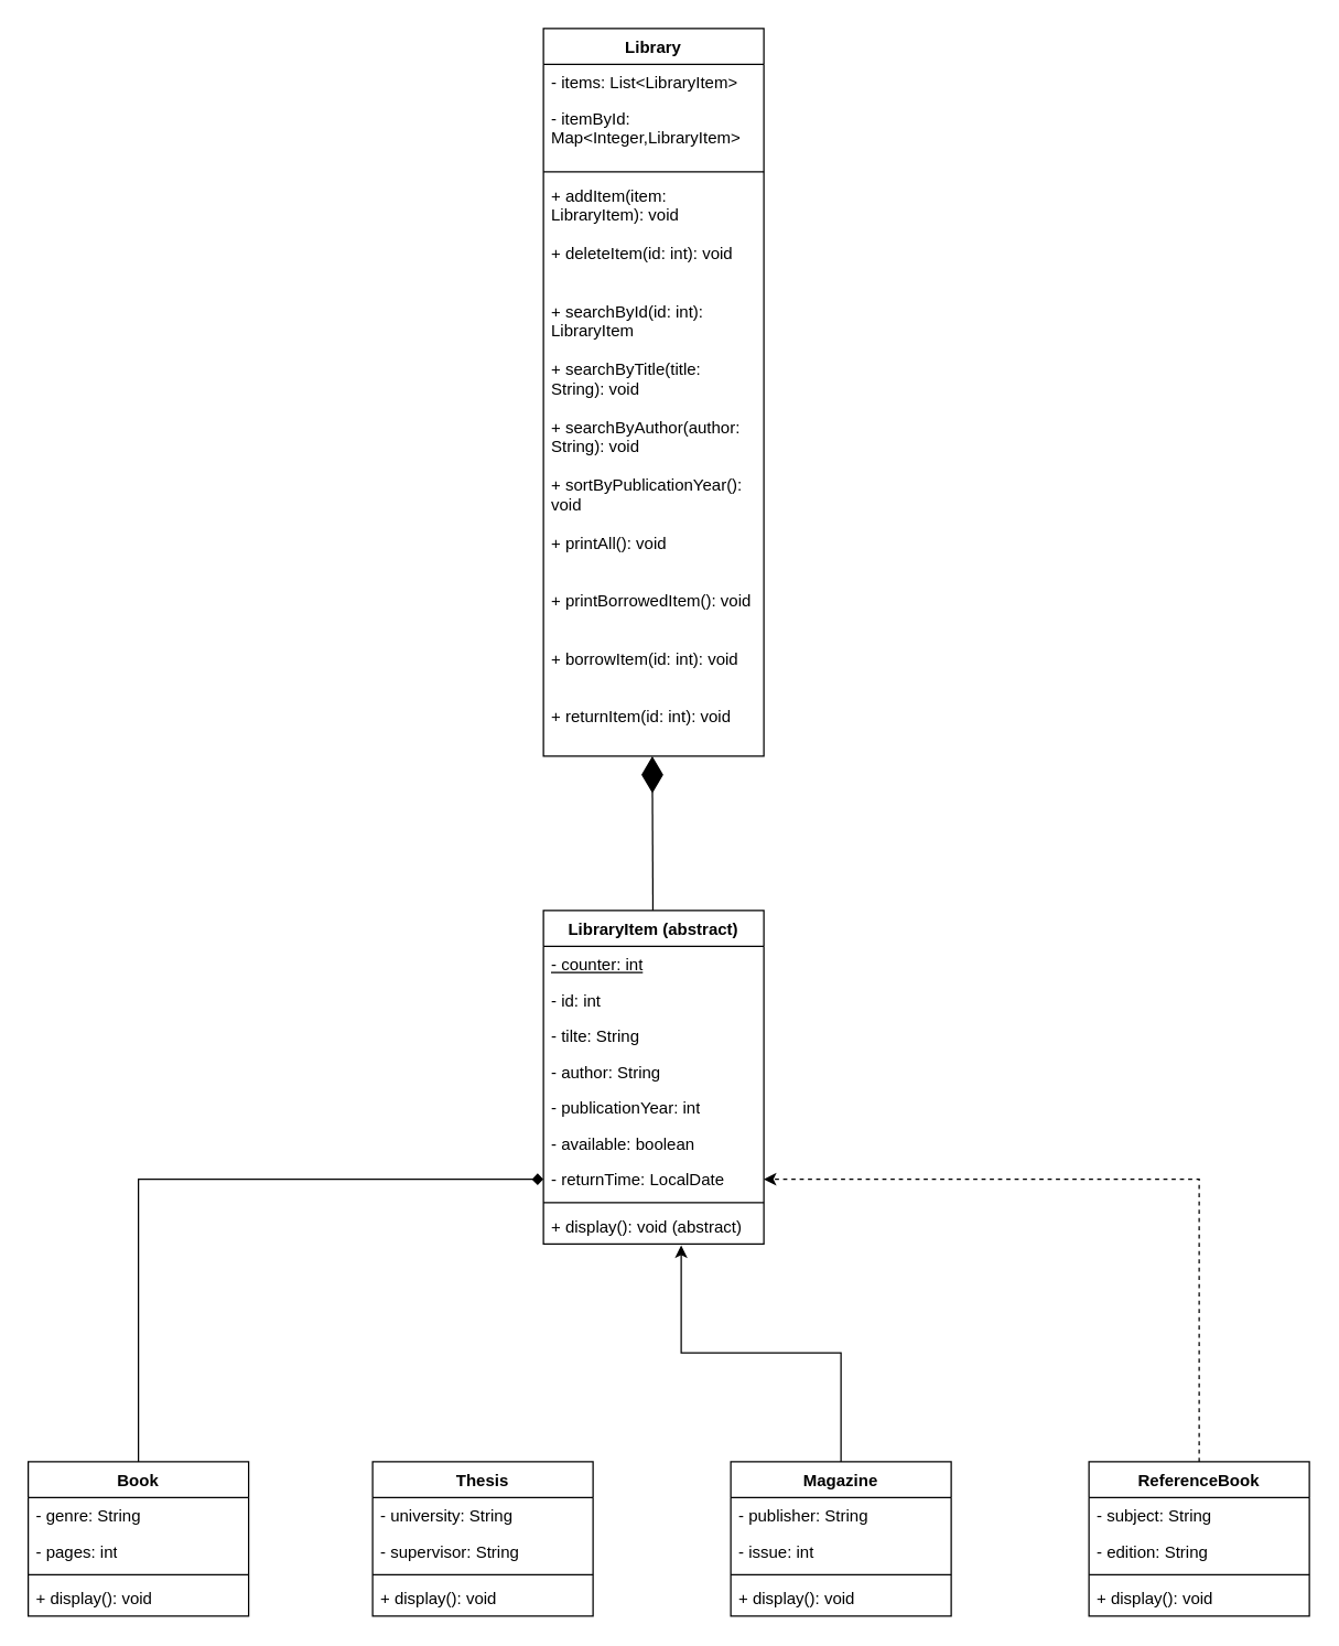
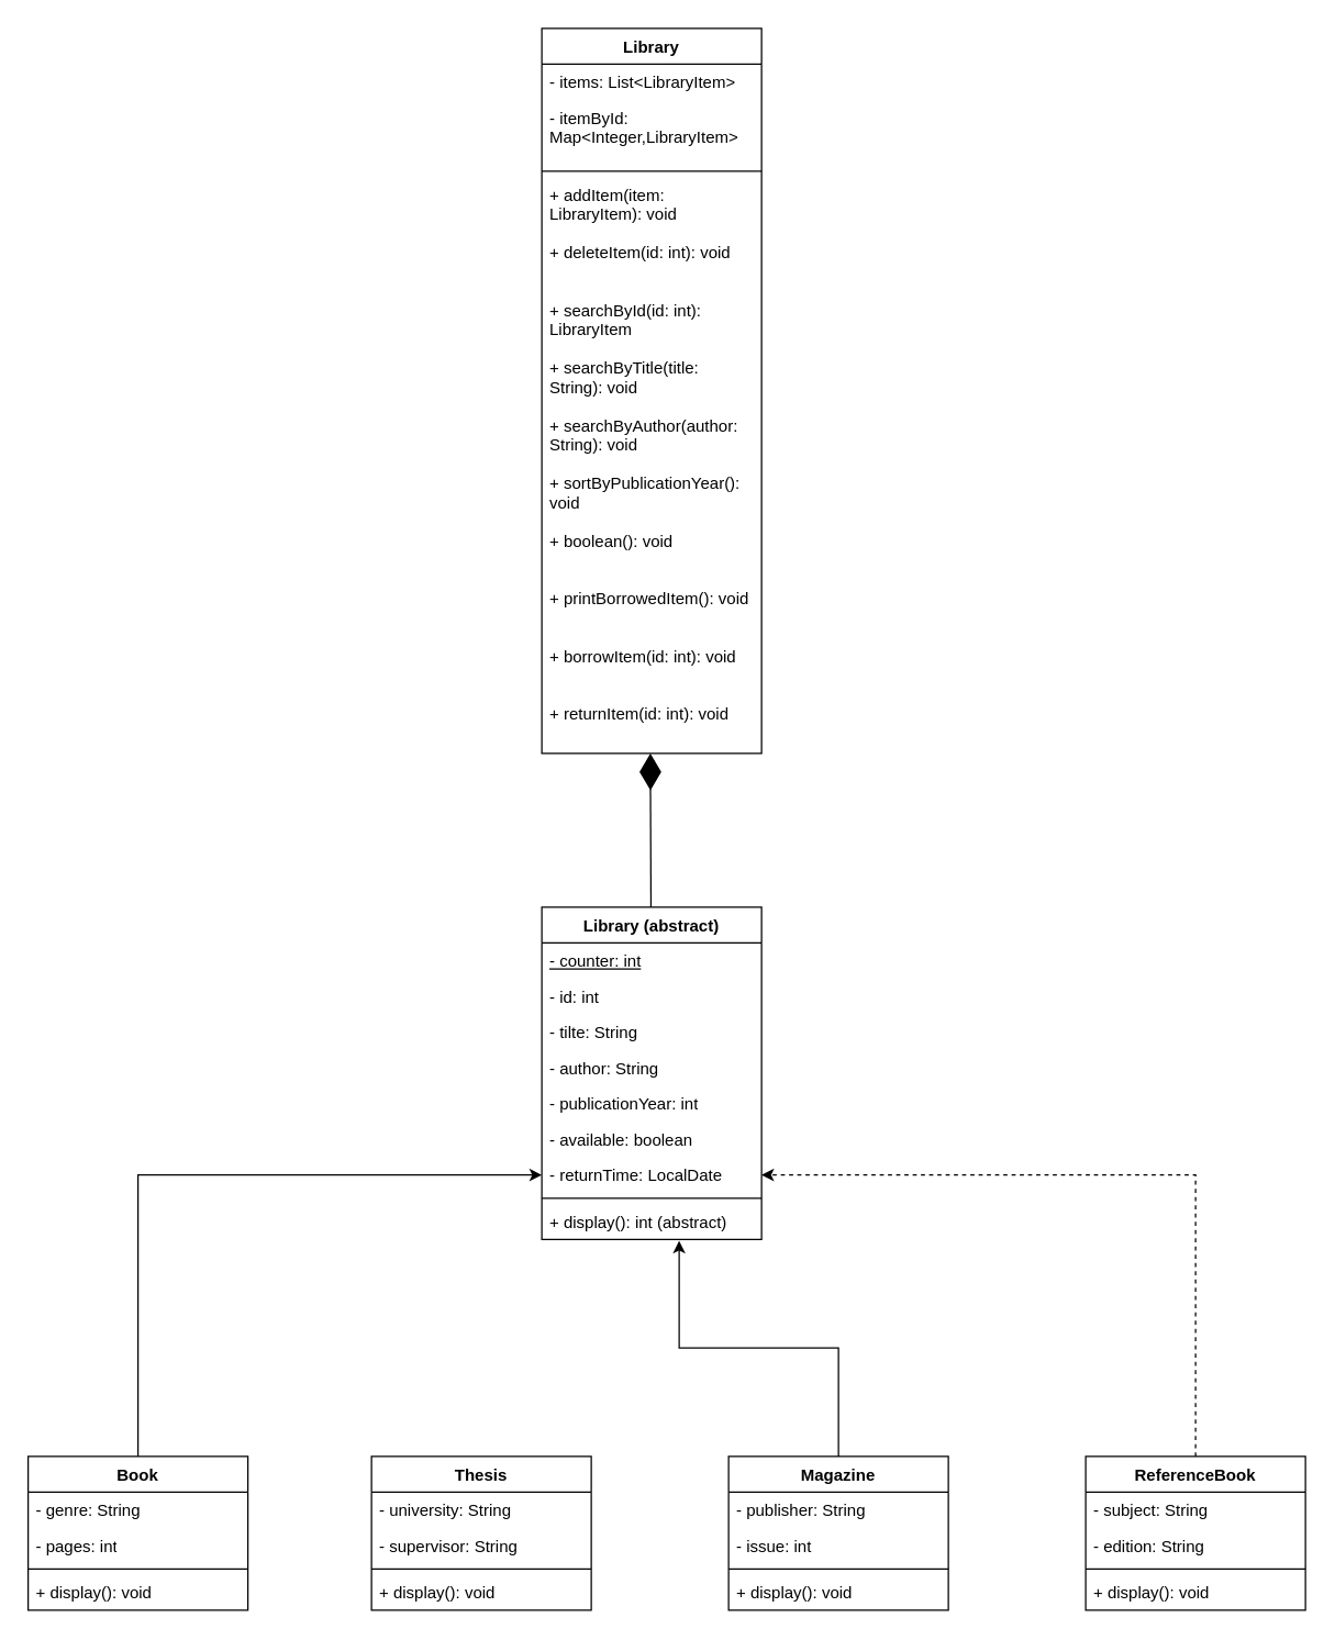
  <mxCell id="0" />
  <mxCell id="1" parent="0" />
- <mxCell id="2" value="LibraryItem (abstract)" style="swimlane;fontStyle=1;align=center;verticalAlign=top;childLayout=stackLayout;horizontal=1;startSize=26;horizontalStack=0;resizeParent=1;resizeParentMax=0;resizeLast=0;collapsible=1;marginBottom=0;whiteSpace=wrap;html=1;" vertex="1" parent="1"><mxGeometry x="394" y="660" width="160" height="242" as="geometry" /></mxCell>
+ <mxCell id="2" value="Library (abstract)" style="swimlane;fontStyle=1;align=center;verticalAlign=top;childLayout=stackLayout;horizontal=1;startSize=26;horizontalStack=0;resizeParent=1;resizeParentMax=0;resizeLast=0;collapsible=1;marginBottom=0;whiteSpace=wrap;html=1;" vertex="1" parent="1"><mxGeometry x="394" y="660" width="160" height="242" as="geometry" /></mxCell>
  <mxCell id="3" value="" style="endArrow=diamondThin;endFill=1;endSize=24;html=1;rounded=0;" edge="1" parent="2" source="2"><mxGeometry width="160" relative="1" as="geometry"><mxPoint x="79" y="78" as="sourcePoint" /><mxPoint x="79" y="-112" as="targetPoint" /></mxGeometry></mxCell>
  <mxCell id="4" value="&lt;u&gt;- counter: int&lt;/u&gt;" style="text;strokeColor=none;fillColor=none;align=left;verticalAlign=top;spacingLeft=4;spacingRight=4;overflow=hidden;rotatable=0;points=[[0,0.5],[1,0.5]];portConstraint=eastwest;whiteSpace=wrap;html=1;" vertex="1" parent="2"><mxGeometry y="26" width="160" height="26" as="geometry" /></mxCell>
  <mxCell id="5" value="- id: int" style="text;strokeColor=none;fillColor=none;align=left;verticalAlign=top;spacingLeft=4;spacingRight=4;overflow=hidden;rotatable=0;points=[[0,0.5],[1,0.5]];portConstraint=eastwest;whiteSpace=wrap;html=1;" vertex="1" parent="2"><mxGeometry y="52" width="160" height="26" as="geometry" /></mxCell>
  <mxCell id="6" value="- tilte: String" style="text;strokeColor=none;fillColor=none;align=left;verticalAlign=top;spacingLeft=4;spacingRight=4;overflow=hidden;rotatable=0;points=[[0,0.5],[1,0.5]];portConstraint=eastwest;whiteSpace=wrap;html=1;" vertex="1" parent="2"><mxGeometry y="78" width="160" height="26" as="geometry" /></mxCell>
  <mxCell id="7" value="- author: String" style="text;strokeColor=none;fillColor=none;align=left;verticalAlign=top;spacingLeft=4;spacingRight=4;overflow=hidden;rotatable=0;points=[[0,0.5],[1,0.5]];portConstraint=eastwest;whiteSpace=wrap;html=1;" vertex="1" parent="2"><mxGeometry y="104" width="160" height="26" as="geometry" /></mxCell>
  <mxCell id="8" value="- publicationYear: int" style="text;strokeColor=none;fillColor=none;align=left;verticalAlign=top;spacingLeft=4;spacingRight=4;overflow=hidden;rotatable=0;points=[[0,0.5],[1,0.5]];portConstraint=eastwest;whiteSpace=wrap;html=1;" vertex="1" parent="2"><mxGeometry y="130" width="160" height="26" as="geometry" /></mxCell>
  <mxCell id="9" value="- available: boolean" style="text;strokeColor=none;fillColor=none;align=left;verticalAlign=top;spacingLeft=4;spacingRight=4;overflow=hidden;rotatable=0;points=[[0,0.5],[1,0.5]];portConstraint=eastwest;whiteSpace=wrap;html=1;" vertex="1" parent="2"><mxGeometry y="156" width="160" height="26" as="geometry" /></mxCell>
  <mxCell id="10" value="- returnTime: LocalDate" style="text;strokeColor=none;fillColor=none;align=left;verticalAlign=top;spacingLeft=4;spacingRight=4;overflow=hidden;rotatable=0;points=[[0,0.5],[1,0.5]];portConstraint=eastwest;whiteSpace=wrap;html=1;" vertex="1" parent="2"><mxGeometry y="182" width="160" height="26" as="geometry" /></mxCell>
  <mxCell id="11" value="" style="line;strokeWidth=1;fillColor=none;align=left;verticalAlign=middle;spacingTop=-1;spacingLeft=3;spacingRight=3;rotatable=0;labelPosition=right;points=[];portConstraint=eastwest;strokeColor=inherit;" vertex="1" parent="2"><mxGeometry y="208" width="160" height="8" as="geometry" /></mxCell>
- <mxCell id="12" value="+ display(): void (abstract)" style="text;strokeColor=none;fillColor=none;align=left;verticalAlign=top;spacingLeft=4;spacingRight=4;overflow=hidden;rotatable=0;points=[[0,0.5],[1,0.5]];portConstraint=eastwest;whiteSpace=wrap;html=1;" vertex="1" parent="2"><mxGeometry y="216" width="160" height="26" as="geometry" /></mxCell>
- <mxCell id="13" style="edgeStyle=orthogonalEdgeStyle;rounded=0;orthogonalLoop=1;jettySize=auto;html=1;exitX=0.5;exitY=0;exitDx=0;exitDy=0;entryX=0;entryY=0.5;entryDx=0;entryDy=0;endArrow=diamond;" edge="1" parent="1" source="14" target="10"><mxGeometry relative="1" as="geometry" /></mxCell>
+ <mxCell id="12" value="+ display(): int (abstract)" style="text;strokeColor=none;fillColor=none;align=left;verticalAlign=top;spacingLeft=4;spacingRight=4;overflow=hidden;rotatable=0;points=[[0,0.5],[1,0.5]];portConstraint=eastwest;whiteSpace=wrap;html=1;" vertex="1" parent="2"><mxGeometry y="216" width="160" height="26" as="geometry" /></mxCell>
+ <mxCell id="13" style="edgeStyle=orthogonalEdgeStyle;rounded=0;orthogonalLoop=1;jettySize=auto;html=1;exitX=0.5;exitY=0;exitDx=0;exitDy=0;entryX=0;entryY=0.5;entryDx=0;entryDy=0;" edge="1" parent="1" source="14" target="10"><mxGeometry relative="1" as="geometry" /></mxCell>
  <mxCell id="14" value="Book" style="swimlane;fontStyle=1;align=center;verticalAlign=top;childLayout=stackLayout;horizontal=1;startSize=26;horizontalStack=0;resizeParent=1;resizeParentMax=0;resizeLast=0;collapsible=1;marginBottom=0;whiteSpace=wrap;html=1;" vertex="1" parent="1"><mxGeometry x="20" y="1060" width="160" height="112" as="geometry" /></mxCell>
  <mxCell id="15" value="- genre: String" style="text;strokeColor=none;fillColor=none;align=left;verticalAlign=top;spacingLeft=4;spacingRight=4;overflow=hidden;rotatable=0;points=[[0,0.5],[1,0.5]];portConstraint=eastwest;whiteSpace=wrap;html=1;" vertex="1" parent="14"><mxGeometry y="26" width="160" height="26" as="geometry" /></mxCell>
  <mxCell id="16" value="- pages: int" style="text;strokeColor=none;fillColor=none;align=left;verticalAlign=top;spacingLeft=4;spacingRight=4;overflow=hidden;rotatable=0;points=[[0,0.5],[1,0.5]];portConstraint=eastwest;whiteSpace=wrap;html=1;" vertex="1" parent="14"><mxGeometry y="52" width="160" height="26" as="geometry" /></mxCell>
  <mxCell id="17" value="" style="line;strokeWidth=1;fillColor=none;align=left;verticalAlign=middle;spacingTop=-1;spacingLeft=3;spacingRight=3;rotatable=0;labelPosition=right;points=[];portConstraint=eastwest;strokeColor=inherit;" vertex="1" parent="14"><mxGeometry y="78" width="160" height="8" as="geometry" /></mxCell>
  <mxCell id="18" value="+ display(): void&amp;nbsp;" style="text;strokeColor=none;fillColor=none;align=left;verticalAlign=top;spacingLeft=4;spacingRight=4;overflow=hidden;rotatable=0;points=[[0,0.5],[1,0.5]];portConstraint=eastwest;whiteSpace=wrap;html=1;" vertex="1" parent="14"><mxGeometry y="86" width="160" height="26" as="geometry" /></mxCell>
  <mxCell id="19" value="Thesis" style="swimlane;fontStyle=1;align=center;verticalAlign=top;childLayout=stackLayout;horizontal=1;startSize=26;horizontalStack=0;resizeParent=1;resizeParentMax=0;resizeLast=0;collapsible=1;marginBottom=0;whiteSpace=wrap;html=1;" vertex="1" parent="1"><mxGeometry x="270" y="1060" width="160" height="112" as="geometry" /></mxCell>
  <mxCell id="20" value="- university: String" style="text;strokeColor=none;fillColor=none;align=left;verticalAlign=top;spacingLeft=4;spacingRight=4;overflow=hidden;rotatable=0;points=[[0,0.5],[1,0.5]];portConstraint=eastwest;whiteSpace=wrap;html=1;" vertex="1" parent="19"><mxGeometry y="26" width="160" height="26" as="geometry" /></mxCell>
  <mxCell id="21" value="- supervisor: String" style="text;strokeColor=none;fillColor=none;align=left;verticalAlign=top;spacingLeft=4;spacingRight=4;overflow=hidden;rotatable=0;points=[[0,0.5],[1,0.5]];portConstraint=eastwest;whiteSpace=wrap;html=1;" vertex="1" parent="19"><mxGeometry y="52" width="160" height="26" as="geometry" /></mxCell>
  <mxCell id="22" value="" style="line;strokeWidth=1;fillColor=none;align=left;verticalAlign=middle;spacingTop=-1;spacingLeft=3;spacingRight=3;rotatable=0;labelPosition=right;points=[];portConstraint=eastwest;strokeColor=inherit;" vertex="1" parent="19"><mxGeometry y="78" width="160" height="8" as="geometry" /></mxCell>
  <mxCell id="23" value="+ display(): void&amp;nbsp;" style="text;strokeColor=none;fillColor=none;align=left;verticalAlign=top;spacingLeft=4;spacingRight=4;overflow=hidden;rotatable=0;points=[[0,0.5],[1,0.5]];portConstraint=eastwest;whiteSpace=wrap;html=1;" vertex="1" parent="19"><mxGeometry y="86" width="160" height="26" as="geometry" /></mxCell>
  <mxCell id="24" value="Magazine" style="swimlane;fontStyle=1;align=center;verticalAlign=top;childLayout=stackLayout;horizontal=1;startSize=26;horizontalStack=0;resizeParent=1;resizeParentMax=0;resizeLast=0;collapsible=1;marginBottom=0;whiteSpace=wrap;html=1;" vertex="1" parent="1"><mxGeometry x="530" y="1060" width="160" height="112" as="geometry" /></mxCell>
  <mxCell id="25" value="- publisher: String" style="text;strokeColor=none;fillColor=none;align=left;verticalAlign=top;spacingLeft=4;spacingRight=4;overflow=hidden;rotatable=0;points=[[0,0.5],[1,0.5]];portConstraint=eastwest;whiteSpace=wrap;html=1;" vertex="1" parent="24"><mxGeometry y="26" width="160" height="26" as="geometry" /></mxCell>
  <mxCell id="26" value="- issue: int" style="text;strokeColor=none;fillColor=none;align=left;verticalAlign=top;spacingLeft=4;spacingRight=4;overflow=hidden;rotatable=0;points=[[0,0.5],[1,0.5]];portConstraint=eastwest;whiteSpace=wrap;html=1;" vertex="1" parent="24"><mxGeometry y="52" width="160" height="26" as="geometry" /></mxCell>
  <mxCell id="27" value="" style="line;strokeWidth=1;fillColor=none;align=left;verticalAlign=middle;spacingTop=-1;spacingLeft=3;spacingRight=3;rotatable=0;labelPosition=right;points=[];portConstraint=eastwest;strokeColor=inherit;" vertex="1" parent="24"><mxGeometry y="78" width="160" height="8" as="geometry" /></mxCell>
  <mxCell id="28" value="+ display(): void&amp;nbsp;" style="text;strokeColor=none;fillColor=none;align=left;verticalAlign=top;spacingLeft=4;spacingRight=4;overflow=hidden;rotatable=0;points=[[0,0.5],[1,0.5]];portConstraint=eastwest;whiteSpace=wrap;html=1;" vertex="1" parent="24"><mxGeometry y="86" width="160" height="26" as="geometry" /></mxCell>
  <mxCell id="29" style="edgeStyle=orthogonalEdgeStyle;rounded=0;orthogonalLoop=1;jettySize=auto;html=1;exitX=0.5;exitY=0;exitDx=0;exitDy=0;entryX=0.625;entryY=1.038;entryDx=0;entryDy=0;entryPerimeter=0;" edge="1" parent="1" source="24" target="12"><mxGeometry relative="1" as="geometry" /></mxCell>
  <mxCell id="30" style="edgeStyle=orthogonalEdgeStyle;rounded=0;orthogonalLoop=1;jettySize=auto;html=1;exitX=0.5;exitY=0;exitDx=0;exitDy=0;entryX=1;entryY=0.5;entryDx=0;entryDy=0;dashed=1;" edge="1" parent="1" source="31" target="10"><mxGeometry relative="1" as="geometry" /></mxCell>
  <mxCell id="31" value="ReferenceBook" style="swimlane;fontStyle=1;align=center;verticalAlign=top;childLayout=stackLayout;horizontal=1;startSize=26;horizontalStack=0;resizeParent=1;resizeParentMax=0;resizeLast=0;collapsible=1;marginBottom=0;whiteSpace=wrap;html=1;" vertex="1" parent="1"><mxGeometry x="790" y="1060" width="160" height="112" as="geometry" /></mxCell>
  <mxCell id="32" value="- subject: String" style="text;strokeColor=none;fillColor=none;align=left;verticalAlign=top;spacingLeft=4;spacingRight=4;overflow=hidden;rotatable=0;points=[[0,0.5],[1,0.5]];portConstraint=eastwest;whiteSpace=wrap;html=1;" vertex="1" parent="31"><mxGeometry y="26" width="160" height="26" as="geometry" /></mxCell>
  <mxCell id="33" value="- edition: String" style="text;strokeColor=none;fillColor=none;align=left;verticalAlign=top;spacingLeft=4;spacingRight=4;overflow=hidden;rotatable=0;points=[[0,0.5],[1,0.5]];portConstraint=eastwest;whiteSpace=wrap;html=1;" vertex="1" parent="31"><mxGeometry y="52" width="160" height="26" as="geometry" /></mxCell>
  <mxCell id="34" value="" style="line;strokeWidth=1;fillColor=none;align=left;verticalAlign=middle;spacingTop=-1;spacingLeft=3;spacingRight=3;rotatable=0;labelPosition=right;points=[];portConstraint=eastwest;strokeColor=inherit;" vertex="1" parent="31"><mxGeometry y="78" width="160" height="8" as="geometry" /></mxCell>
  <mxCell id="35" value="+ display(): void&amp;nbsp;" style="text;strokeColor=none;fillColor=none;align=left;verticalAlign=top;spacingLeft=4;spacingRight=4;overflow=hidden;rotatable=0;points=[[0,0.5],[1,0.5]];portConstraint=eastwest;whiteSpace=wrap;html=1;" vertex="1" parent="31"><mxGeometry y="86" width="160" height="26" as="geometry" /></mxCell>
  <mxCell id="36" value="Library" style="swimlane;fontStyle=1;align=center;verticalAlign=top;childLayout=stackLayout;horizontal=1;startSize=26;horizontalStack=0;resizeParent=1;resizeParentMax=0;resizeLast=0;collapsible=1;marginBottom=0;whiteSpace=wrap;html=1;" vertex="1" parent="1"><mxGeometry x="394" y="20" width="160" height="528" as="geometry" /></mxCell>
  <mxCell id="37" value="- items: List&amp;lt;LibraryItem&amp;gt;" style="text;strokeColor=none;fillColor=none;align=left;verticalAlign=top;spacingLeft=4;spacingRight=4;overflow=hidden;rotatable=0;points=[[0,0.5],[1,0.5]];portConstraint=eastwest;whiteSpace=wrap;html=1;" vertex="1" parent="36"><mxGeometry y="26" width="160" height="26" as="geometry" /></mxCell>
  <mxCell id="38" value="- itemById: Map&amp;lt;Integer,LibraryItem&amp;gt;" style="text;strokeColor=none;fillColor=none;align=left;verticalAlign=top;spacingLeft=4;spacingRight=4;overflow=hidden;rotatable=0;points=[[0,0.5],[1,0.5]];portConstraint=eastwest;whiteSpace=wrap;html=1;" vertex="1" parent="36"><mxGeometry y="52" width="160" height="48" as="geometry" /></mxCell>
  <mxCell id="39" value="" style="line;strokeWidth=1;fillColor=none;align=left;verticalAlign=middle;spacingTop=-1;spacingLeft=3;spacingRight=3;rotatable=0;labelPosition=right;points=[];portConstraint=eastwest;strokeColor=inherit;" vertex="1" parent="36"><mxGeometry y="100" width="160" height="8" as="geometry" /></mxCell>
  <mxCell id="40" value="+ addItem(item: LibraryItem): void" style="text;strokeColor=none;fillColor=none;align=left;verticalAlign=top;spacingLeft=4;spacingRight=4;overflow=hidden;rotatable=0;points=[[0,0.5],[1,0.5]];portConstraint=eastwest;whiteSpace=wrap;html=1;" vertex="1" parent="36"><mxGeometry y="108" width="160" height="42" as="geometry" /></mxCell>
  <mxCell id="41" value="+ deleteItem(id: int): void" style="text;strokeColor=none;fillColor=none;align=left;verticalAlign=top;spacingLeft=4;spacingRight=4;overflow=hidden;rotatable=0;points=[[0,0.5],[1,0.5]];portConstraint=eastwest;whiteSpace=wrap;html=1;" vertex="1" parent="36"><mxGeometry y="150" width="160" height="42" as="geometry" /></mxCell>
  <mxCell id="42" value="+ searchById(id: int): LibraryItem" style="text;strokeColor=none;fillColor=none;align=left;verticalAlign=top;spacingLeft=4;spacingRight=4;overflow=hidden;rotatable=0;points=[[0,0.5],[1,0.5]];portConstraint=eastwest;whiteSpace=wrap;html=1;" vertex="1" parent="36"><mxGeometry y="192" width="160" height="42" as="geometry" /></mxCell>
  <mxCell id="43" value="+ searchByTitle(title: String): void" style="text;strokeColor=none;fillColor=none;align=left;verticalAlign=top;spacingLeft=4;spacingRight=4;overflow=hidden;rotatable=0;points=[[0,0.5],[1,0.5]];portConstraint=eastwest;whiteSpace=wrap;html=1;" vertex="1" parent="36"><mxGeometry y="234" width="160" height="42" as="geometry" /></mxCell>
  <mxCell id="44" value="+ searchByAuthor(author: String): void" style="text;strokeColor=none;fillColor=none;align=left;verticalAlign=top;spacingLeft=4;spacingRight=4;overflow=hidden;rotatable=0;points=[[0,0.5],[1,0.5]];portConstraint=eastwest;whiteSpace=wrap;html=1;" vertex="1" parent="36"><mxGeometry y="276" width="160" height="42" as="geometry" /></mxCell>
  <mxCell id="45" value="+ sortByPublicationYear(): void" style="text;strokeColor=none;fillColor=none;align=left;verticalAlign=top;spacingLeft=4;spacingRight=4;overflow=hidden;rotatable=0;points=[[0,0.5],[1,0.5]];portConstraint=eastwest;whiteSpace=wrap;html=1;" vertex="1" parent="36"><mxGeometry y="318" width="160" height="42" as="geometry" /></mxCell>
- <mxCell id="46" value="+ printAll(): void" style="text;strokeColor=none;fillColor=none;align=left;verticalAlign=top;spacingLeft=4;spacingRight=4;overflow=hidden;rotatable=0;points=[[0,0.5],[1,0.5]];portConstraint=eastwest;whiteSpace=wrap;html=1;" vertex="1" parent="36"><mxGeometry y="360" width="160" height="42" as="geometry" /></mxCell>
+ <mxCell id="46" value="+ boolean(): void" style="text;strokeColor=none;fillColor=none;align=left;verticalAlign=top;spacingLeft=4;spacingRight=4;overflow=hidden;rotatable=0;points=[[0,0.5],[1,0.5]];portConstraint=eastwest;whiteSpace=wrap;html=1;" vertex="1" parent="36"><mxGeometry y="360" width="160" height="42" as="geometry" /></mxCell>
  <mxCell id="47" value="+ printBorrowedItem(): void" style="text;strokeColor=none;fillColor=none;align=left;verticalAlign=top;spacingLeft=4;spacingRight=4;overflow=hidden;rotatable=0;points=[[0,0.5],[1,0.5]];portConstraint=eastwest;whiteSpace=wrap;html=1;" vertex="1" parent="36"><mxGeometry y="402" width="160" height="42" as="geometry" /></mxCell>
  <mxCell id="48" value="+ borrowItem(id: int): void" style="text;strokeColor=none;fillColor=none;align=left;verticalAlign=top;spacingLeft=4;spacingRight=4;overflow=hidden;rotatable=0;points=[[0,0.5],[1,0.5]];portConstraint=eastwest;whiteSpace=wrap;html=1;" vertex="1" parent="36"><mxGeometry y="444" width="160" height="42" as="geometry" /></mxCell>
  <mxCell id="49" value="+ returnItem(id: int): void" style="text;strokeColor=none;fillColor=none;align=left;verticalAlign=top;spacingLeft=4;spacingRight=4;overflow=hidden;rotatable=0;points=[[0,0.5],[1,0.5]];portConstraint=eastwest;whiteSpace=wrap;html=1;" vertex="1" parent="36"><mxGeometry y="486" width="160" height="42" as="geometry" /></mxCell>
